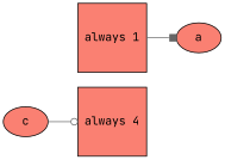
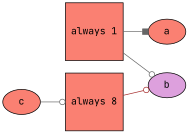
  digraph {
    fontname="JetBrains Mono"
    rankdir=LR
    node [fillcolor=salmon fontname="JetBrains Mono" style=filled]
    edge [arrowhead=odot color=gray40 fontname="JetBrains Mono"]
    n1 [label="always 1" shape=square]
    a
-   n4 [label="always 4" shape=square]
+   b [fillcolor=plum]
+   n4 [label="always 8" shape=square]
    c
    n1 -> a [arrowhead=box]
+   n1 -> b
+   n4 -> b [color=brown]
    c -> n4
  }
